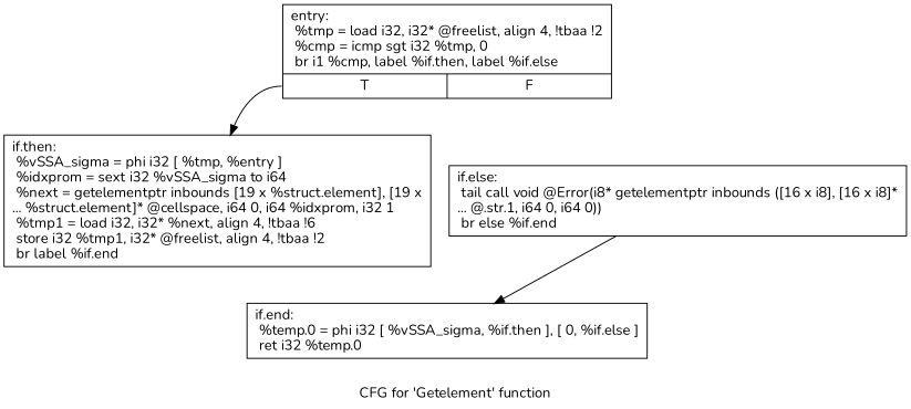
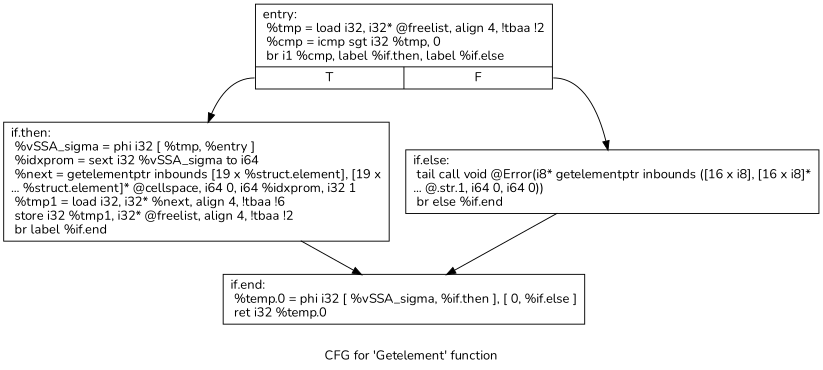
  digraph {
    fontname=Nunito
    label="CFG for 'Getelement' function"
    node [fontname=Nunito shape=record]
    edge [fontname=Nunito]
    n1 [label="{entry:\l  %tmp = load i32, i32* @freelist, align 4, !tbaa !2\l  %cmp = icmp sgt i32 %tmp, 0\l  br i1 %cmp, label %if.then, label %if.else\l|{<s0>T|<s1>F}}"]
    n2 [label="{if.then:                                          \l  %vSSA_sigma = phi i32 [ %tmp, %entry ]\l  %idxprom = sext i32 %vSSA_sigma to i64\l  %next = getelementptr inbounds [19 x %struct.element], [19 x\l... %struct.element]* @cellspace, i64 0, i64 %idxprom, i32 1\l  %tmp1 = load i32, i32* %next, align 4, !tbaa !6\l  store i32 %tmp1, i32* @freelist, align 4, !tbaa !2\l  br label %if.end\l}"]
    n3 [label="{if.else:                                          \l  tail call void @Error(i8* getelementptr inbounds ([16 x i8], [16 x i8]*\l... @.str.1, i64 0, i64 0))\l  br else %if.end\l}"]
    n4 [label="{if.end:                                           \l  %temp.0 = phi i32 [ %vSSA_sigma, %if.then ], [ 0, %if.else ]\l  ret i32 %temp.0\l}"]
    n1 -> n2 [tailport=s0]
+   n1 -> n3 [tailport=s1]
+   n2 -> n4
    n3 -> n4
  }
